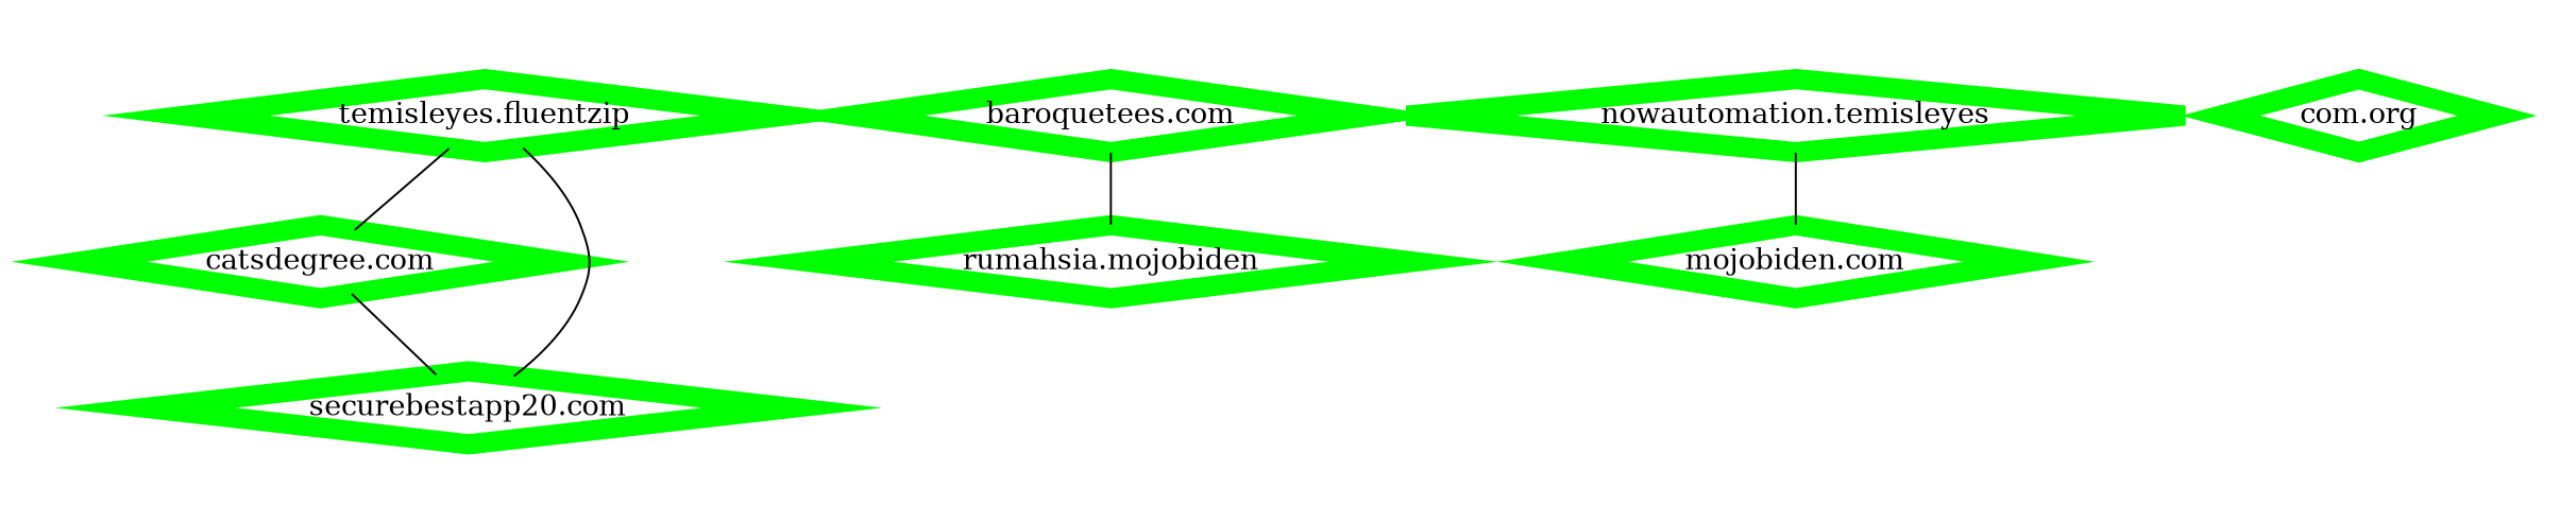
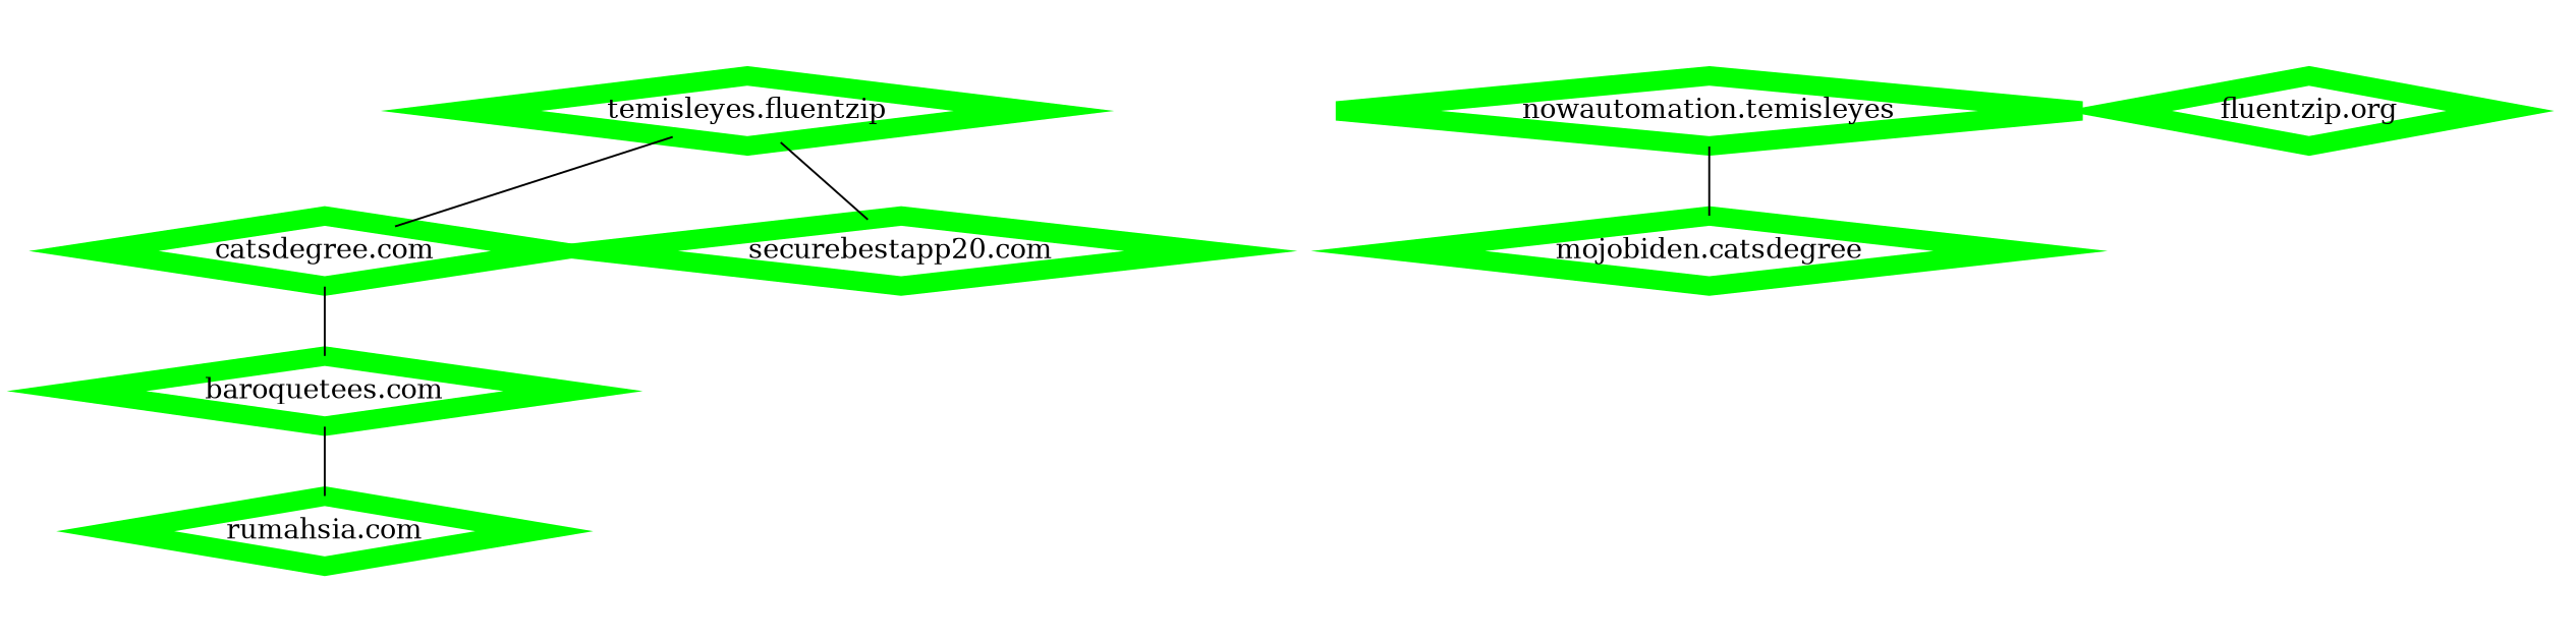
  strict graph {
    node [bipartite=1 color=green penwidth=10 shape=diamond]
    n1 [label="temisleyes.fluentzip"]
    n2 [label="catsdegree.com"]
    n3 [label="securebestapp20.com"]
    n4 [label="baroquetees.com"]
-   n5 [label="rumahsia.mojobiden"]
-   n6 [label="mojobiden.com"]
+   n5 [label="rumahsia.com"]
+   n6 [label="mojobiden.catsdegree"]
    n7 [label="nowautomation.temisleyes"]
-   n8 [label="com.org"]
+   n8 [label="fluentzip.org"]
    n1 -- n2
    n1 -- n3
-   n2 -- n3
+   n2 -- n4
    n4 -- n5
    n7 -- n6
  }
